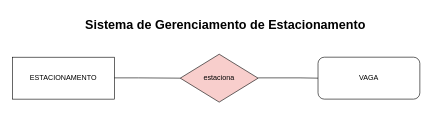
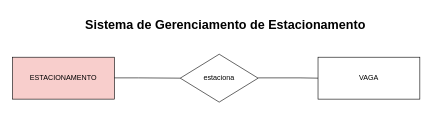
  <mxCell id="0" />
  <mxCell id="1" parent="0" />
- <mxCell id="2" value="ESTACIONAMENTO" style="rounded=0;whiteSpace=wrap;html=1;" parent="1" vertex="1"><mxGeometry x="20" y="95" width="170" height="70" as="geometry" /></mxCell>
+ <mxCell id="2" value="ESTACIONAMENTO" style="rounded=0;whiteSpace=wrap;html=1;fillColor=#f8cecc;" parent="1" vertex="1"><mxGeometry x="20" y="95" width="170" height="70" as="geometry" /></mxCell>
  <mxCell id="3" value="Sistema de Gerenciamento de Estacionamento" style="text;html=1;resizable=0;autosize=1;align=center;verticalAlign=middle;points=[];fillColor=none;strokeColor=none;rounded=0;fontStyle=1;fontSize=21;" parent="1" vertex="1"><mxGeometry x="130" y="20" width="490" height="40" as="geometry" /></mxCell>
- <mxCell id="4" value="VAGA" style="whiteSpace=wrap;html=1;rounded=1;" vertex="1" parent="1"><mxGeometry x="530" y="95" width="170" height="70" as="geometry" /></mxCell>
- <mxCell id="5" value="estaciona" style="rhombus;whiteSpace=wrap;html=1;fillColor=#f8cecc;" vertex="1" parent="1"><mxGeometry x="300" y="90" width="130" height="80" as="geometry" /></mxCell>
+ <mxCell id="4" value="VAGA" style="rounded=0;whiteSpace=wrap;html=1;" vertex="1" parent="1"><mxGeometry x="530" y="95" width="170" height="70" as="geometry" /></mxCell>
+ <mxCell id="5" value="estaciona" style="rhombus;whiteSpace=wrap;html=1;" vertex="1" parent="1"><mxGeometry x="300" y="90" width="130" height="80" as="geometry" /></mxCell>
  <mxCell id="6" value="" style="endArrow=none;html=1;rounded=0;entryX=0;entryY=0.5;entryDx=0;entryDy=0;" edge="1" parent="1" target="4"><mxGeometry width="50" height="50" relative="1" as="geometry"><mxPoint x="430" y="129.5" as="sourcePoint" /><mxPoint x="550" y="129.5" as="targetPoint" /><Array as="points"><mxPoint x="500" y="129.5" /></Array></mxGeometry></mxCell>
  <mxCell id="7" value="" style="endArrow=none;html=1;rounded=0;" edge="1" parent="1"><mxGeometry width="50" height="50" relative="1" as="geometry"><mxPoint x="190" y="129.5" as="sourcePoint" /><mxPoint x="300" y="130" as="targetPoint" /><Array as="points"><mxPoint x="230" y="129.5" /></Array></mxGeometry></mxCell>
